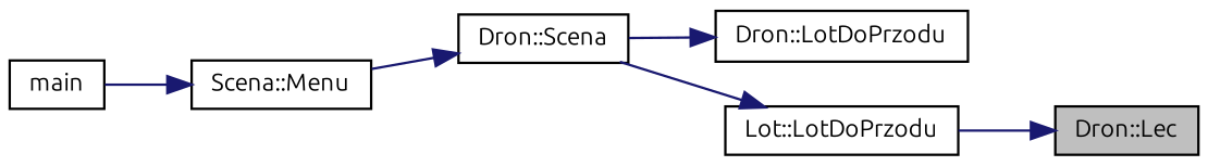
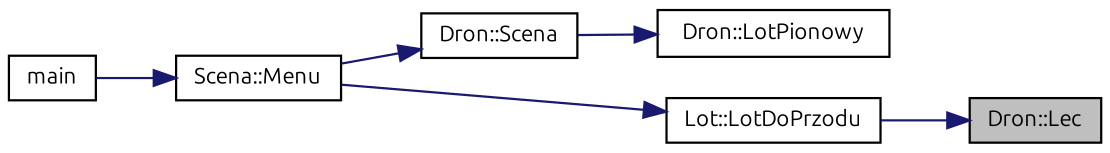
  digraph {
    fontname=Ubuntu
    rankdir=RL
    node [color=black fillcolor=white fontname=Ubuntu fontsize=10 shape=record style=filled]
    edge [color=midnightblue dir=back fontname=Ubuntu fontsize=10 labelfontname=FreeSans labelfontsize=10 style=solid]
    n1 [fillcolor=grey75 fontcolor=black height=0.2 label="Dron::Lec" width=0.4]
    n2 [height=0.2 label="Lot::LotDoPrzodu" width=0.4]
    n3 [height=0.2 label="Dron::Scena" width=0.4]
-   n4 [height=0.2 label="Dron::LotDoPrzodu" width=0.4]
+   n4 [height=0.2 label="Dron::LotPionowy" width=0.4]
    n5 [height=0.2 label="Scena::Menu" width=0.4]
    n6 [height=0.2 label=main width=0.4]
    n1 -> n2
-   n2 -> n3
+   n2 -> n5
    n3 -> n5
    n4 -> n3
    n5 -> n6
  }
